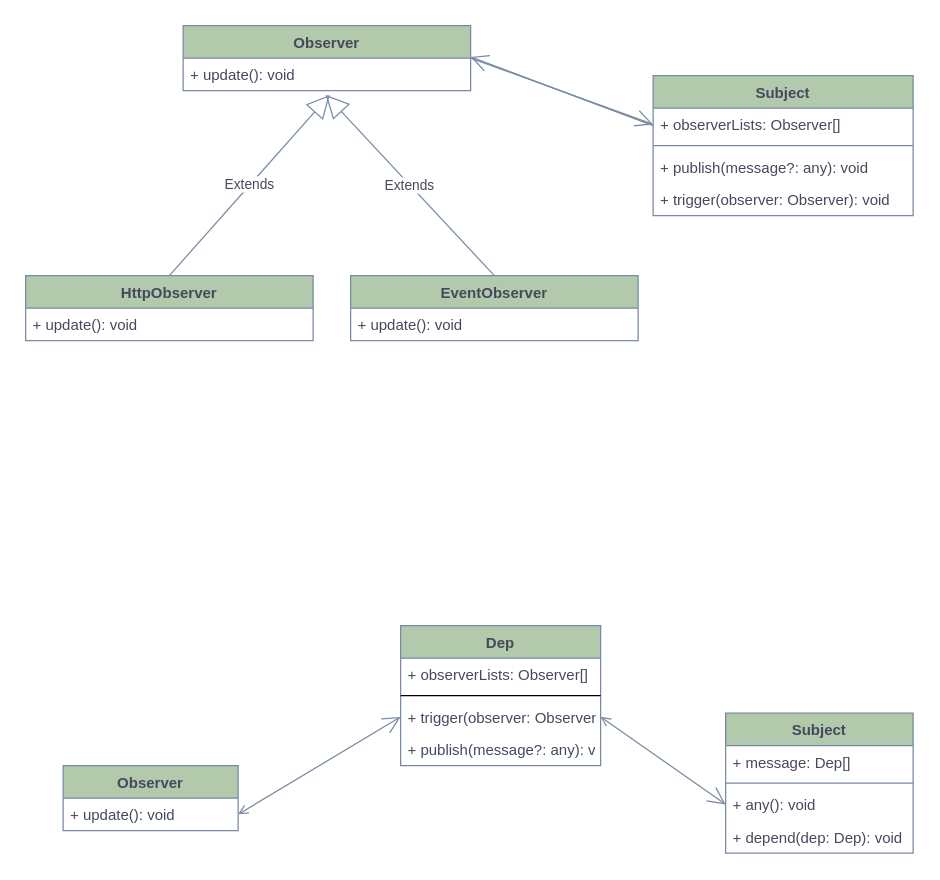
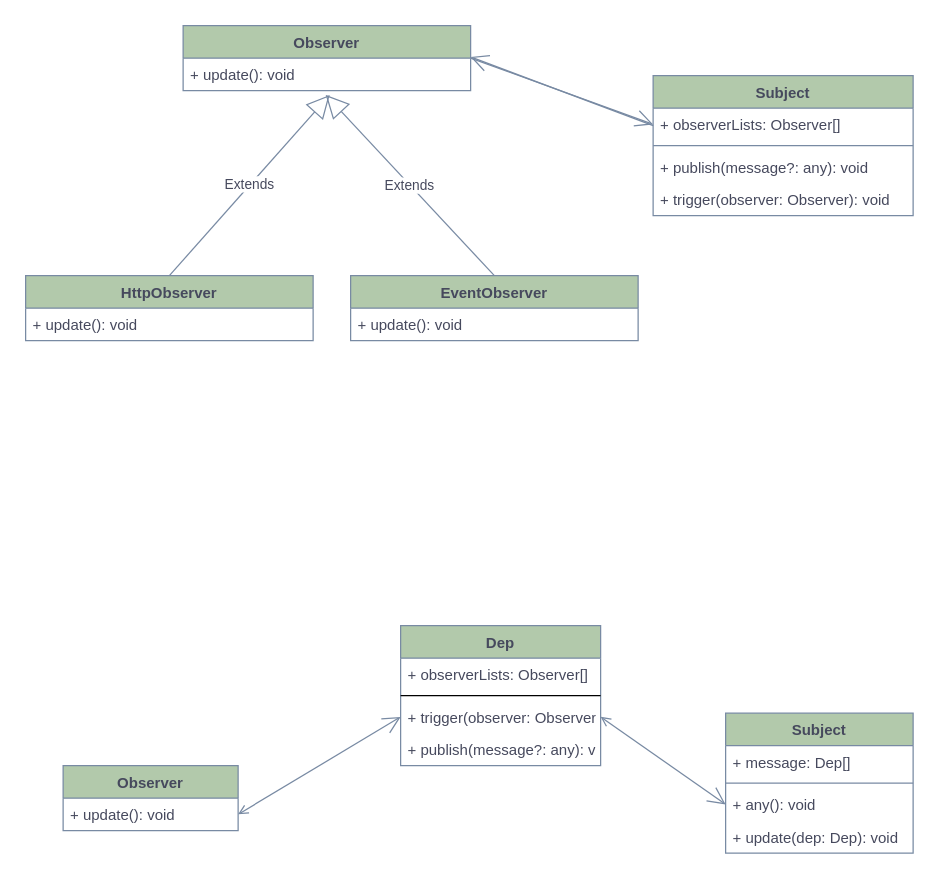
  <mxCell id="0" />
  <mxCell id="1" parent="0" />
  <mxCell id="2" value="Observer" style="swimlane;fontStyle=1;align=center;verticalAlign=top;childLayout=stackLayout;horizontal=1;startSize=26;horizontalStack=0;resizeParent=1;resizeParentMax=0;resizeLast=0;collapsible=1;marginBottom=0;fillColor=#B2C9AB;strokeColor=#788AA3;fontColor=#46495D;" parent="1" vertex="1"><mxGeometry x="146" y="20" width="230" height="52" as="geometry" /></mxCell>
  <mxCell id="3" value="+ update(): void" style="text;strokeColor=none;fillColor=none;align=left;verticalAlign=top;spacingLeft=4;spacingRight=4;overflow=hidden;rotatable=0;points=[[0,0.5],[1,0.5]];portConstraint=eastwest;fontColor=#46495D;" parent="2" vertex="1"><mxGeometry y="26" width="230" height="26" as="geometry" /></mxCell>
  <mxCell id="4" value="Subject" style="swimlane;fontStyle=1;align=center;verticalAlign=top;childLayout=stackLayout;horizontal=1;startSize=26;horizontalStack=0;resizeParent=1;resizeParentMax=0;resizeLast=0;collapsible=1;marginBottom=0;fillColor=#B2C9AB;strokeColor=#788AA3;fontColor=#46495D;" parent="1" vertex="1"><mxGeometry x="522" y="60" width="208" height="112" as="geometry"><mxRectangle x="430" y="150" width="80" height="26" as="alternateBounds" /></mxGeometry></mxCell>
  <mxCell id="5" value="+ observerLists: Observer[]" style="text;strokeColor=none;fillColor=none;align=left;verticalAlign=top;spacingLeft=4;spacingRight=4;overflow=hidden;rotatable=0;points=[[0,0.5],[1,0.5]];portConstraint=eastwest;fontColor=#46495D;" parent="4" vertex="1"><mxGeometry y="26" width="208" height="26" as="geometry" /></mxCell>
  <mxCell id="6" value="" style="line;strokeWidth=1;fillColor=none;align=left;verticalAlign=middle;spacingTop=-1;spacingLeft=3;spacingRight=3;rotatable=0;labelPosition=right;points=[];portConstraint=eastwest;strokeColor=#788AA3;fontColor=#46495D;" parent="4" vertex="1"><mxGeometry y="52" width="208" height="8" as="geometry" /></mxCell>
  <mxCell id="7" value="+ publish(message?: any): void" style="text;strokeColor=none;fillColor=none;align=left;verticalAlign=top;spacingLeft=4;spacingRight=4;overflow=hidden;rotatable=0;points=[[0,0.5],[1,0.5]];portConstraint=eastwest;fontColor=#46495D;" parent="4" vertex="1"><mxGeometry y="60" width="208" height="26" as="geometry" /></mxCell>
  <mxCell id="8" value="+ trigger(observer: Observer): void" style="text;strokeColor=none;fillColor=none;align=left;verticalAlign=top;spacingLeft=4;spacingRight=4;overflow=hidden;rotatable=0;points=[[0,0.5],[1,0.5]];portConstraint=eastwest;fontColor=#46495D;" vertex="1" parent="4"><mxGeometry y="86" width="208" height="26" as="geometry" /></mxCell>
  <mxCell id="9" value="" style="endArrow=open;endFill=1;endSize=12;html=1;entryX=0;entryY=0.5;entryDx=0;entryDy=0;exitX=1;exitY=0.5;exitDx=0;exitDy=0;strokeColor=#788AA3;fontColor=#46495D;" parent="1" source="2" target="5" edge="1"><mxGeometry width="160" relative="1" as="geometry"><mxPoint x="302" y="120" as="sourcePoint" /><mxPoint x="452" y="80" as="targetPoint" /></mxGeometry></mxCell>
  <mxCell id="10" value="" style="endArrow=open;endFill=1;endSize=12;html=1;entryX=1;entryY=-0.038;entryDx=0;entryDy=0;entryPerimeter=0;strokeColor=#788AA3;fontColor=#46495D;" parent="1" target="3" edge="1"><mxGeometry width="160" relative="1" as="geometry"><mxPoint x="522" y="100" as="sourcePoint" /><mxPoint x="512" y="190" as="targetPoint" /></mxGeometry></mxCell>
  <mxCell id="11" value="HttpObserver" style="swimlane;fontStyle=1;align=center;verticalAlign=top;childLayout=stackLayout;horizontal=1;startSize=26;horizontalStack=0;resizeParent=1;resizeParentMax=0;resizeLast=0;collapsible=1;marginBottom=0;fillColor=#B2C9AB;strokeColor=#788AA3;fontColor=#46495D;" vertex="1" parent="1"><mxGeometry x="20" y="220" width="230" height="52" as="geometry" /></mxCell>
  <mxCell id="12" value="+ update(): void" style="text;strokeColor=none;fillColor=none;align=left;verticalAlign=top;spacingLeft=4;spacingRight=4;overflow=hidden;rotatable=0;points=[[0,0.5],[1,0.5]];portConstraint=eastwest;fontColor=#46495D;" vertex="1" parent="11"><mxGeometry y="26" width="230" height="26" as="geometry" /></mxCell>
  <mxCell id="13" value="EventObserver" style="swimlane;fontStyle=1;align=center;verticalAlign=top;childLayout=stackLayout;horizontal=1;startSize=26;horizontalStack=0;resizeParent=1;resizeParentMax=0;resizeLast=0;collapsible=1;marginBottom=0;fillColor=#B2C9AB;strokeColor=#788AA3;fontColor=#46495D;" vertex="1" parent="1"><mxGeometry x="280" y="220" width="230" height="52" as="geometry" /></mxCell>
  <mxCell id="14" value="+ update(): void" style="text;strokeColor=none;fillColor=none;align=left;verticalAlign=top;spacingLeft=4;spacingRight=4;overflow=hidden;rotatable=0;points=[[0,0.5],[1,0.5]];portConstraint=eastwest;fontColor=#46495D;" vertex="1" parent="13"><mxGeometry y="26" width="230" height="26" as="geometry" /></mxCell>
  <mxCell id="15" value="Extends" style="endArrow=block;endSize=16;endFill=0;html=1;exitX=0.5;exitY=0;exitDx=0;exitDy=0;entryX=0.51;entryY=1.131;entryDx=0;entryDy=0;entryPerimeter=0;strokeColor=#788AA3;fontColor=#46495D;" edge="1" parent="1" source="11" target="3"><mxGeometry width="160" relative="1" as="geometry"><mxPoint x="40" y="320" as="sourcePoint" /><mxPoint x="258" y="110" as="targetPoint" /></mxGeometry></mxCell>
  <mxCell id="16" value="Extends" style="endArrow=block;endSize=16;endFill=0;html=1;exitX=0.5;exitY=0;exitDx=0;exitDy=0;entryX=0.496;entryY=1.131;entryDx=0;entryDy=0;entryPerimeter=0;strokeColor=#788AA3;fontColor=#46495D;" edge="1" parent="1" source="13" target="3"><mxGeometry width="160" relative="1" as="geometry"><mxPoint x="95" y="210" as="sourcePoint" /><mxPoint x="262" y="110" as="targetPoint" /></mxGeometry></mxCell>
  <mxCell id="17" value="Observer" style="swimlane;fontStyle=1;align=center;verticalAlign=top;childLayout=stackLayout;horizontal=1;startSize=26;horizontalStack=0;resizeParent=1;resizeParentMax=0;resizeLast=0;collapsible=1;marginBottom=0;fillColor=#B2C9AB;strokeColor=#788AA3;fontColor=#46495D;" vertex="1" parent="1"><mxGeometry x="50" y="612" width="140" height="52" as="geometry" /></mxCell>
  <mxCell id="18" value="+ update(): void" style="text;strokeColor=none;fillColor=none;align=left;verticalAlign=top;spacingLeft=4;spacingRight=4;overflow=hidden;rotatable=0;points=[[0,0.5],[1,0.5]];portConstraint=eastwest;fontColor=#46495D;" vertex="1" parent="17"><mxGeometry y="26" width="140" height="26" as="geometry" /></mxCell>
  <mxCell id="19" value="Subject" style="swimlane;fontStyle=1;align=center;verticalAlign=top;childLayout=stackLayout;horizontal=1;startSize=26;horizontalStack=0;resizeParent=1;resizeParentMax=0;resizeLast=0;collapsible=1;marginBottom=0;fillColor=#B2C9AB;strokeColor=#788AA3;fontColor=#46495D;" vertex="1" parent="1"><mxGeometry x="580" y="570" width="150" height="112" as="geometry"><mxRectangle x="430" y="150" width="80" height="26" as="alternateBounds" /></mxGeometry></mxCell>
  <mxCell id="20" value="+ message: Dep[]" style="text;strokeColor=none;fillColor=none;align=left;verticalAlign=top;spacingLeft=4;spacingRight=4;overflow=hidden;rotatable=0;points=[[0,0.5],[1,0.5]];portConstraint=eastwest;fontColor=#46495D;" vertex="1" parent="19"><mxGeometry y="26" width="150" height="26" as="geometry" /></mxCell>
  <mxCell id="21" value="" style="line;strokeWidth=1;fillColor=none;align=left;verticalAlign=middle;spacingTop=-1;spacingLeft=3;spacingRight=3;rotatable=0;labelPosition=right;points=[];portConstraint=eastwest;strokeColor=#788AA3;fontColor=#46495D;" vertex="1" parent="19"><mxGeometry y="52" width="150" height="8" as="geometry" /></mxCell>
  <mxCell id="22" value="+ any(): void" style="text;strokeColor=none;fillColor=none;align=left;verticalAlign=top;spacingLeft=4;spacingRight=4;overflow=hidden;rotatable=0;points=[[0,0.5],[1,0.5]];portConstraint=eastwest;fontColor=#46495D;" vertex="1" parent="19"><mxGeometry y="60" width="150" height="26" as="geometry" /></mxCell>
- <mxCell id="23" value="+ depend(dep: Dep): void" style="text;strokeColor=none;fillColor=none;align=left;verticalAlign=top;spacingLeft=4;spacingRight=4;overflow=hidden;rotatable=0;points=[[0,0.5],[1,0.5]];portConstraint=eastwest;fontColor=#46495D;" vertex="1" parent="19"><mxGeometry y="86" width="150" height="26" as="geometry" /></mxCell>
+ <mxCell id="23" value="+ update(dep: Dep): void" style="text;strokeColor=none;fillColor=none;align=left;verticalAlign=top;spacingLeft=4;spacingRight=4;overflow=hidden;rotatable=0;points=[[0,0.5],[1,0.5]];portConstraint=eastwest;fontColor=#46495D;" vertex="1" parent="19"><mxGeometry y="86" width="150" height="26" as="geometry" /></mxCell>
  <mxCell id="24" value="Dep" style="swimlane;fontStyle=1;align=center;verticalAlign=top;childLayout=stackLayout;horizontal=1;startSize=26;horizontalStack=0;resizeParent=1;resizeParentMax=0;resizeLast=0;collapsible=1;marginBottom=0;strokeColor=#788AA3;fillColor=#B2C9AB;fontColor=#46495D;" vertex="1" parent="1"><mxGeometry x="320" y="500" width="160" height="112" as="geometry" /></mxCell>
  <mxCell id="25" value="+ observerLists: Observer[]" style="text;strokeColor=none;fillColor=none;align=left;verticalAlign=top;spacingLeft=4;spacingRight=4;overflow=hidden;rotatable=0;points=[[0,0.5],[1,0.5]];portConstraint=eastwest;fontColor=#46495D;" vertex="1" parent="24"><mxGeometry y="26" width="160" height="26" as="geometry" /></mxCell>
  <mxCell id="26" value="" style="line;strokeWidth=1;fillColor=none;align=left;verticalAlign=middle;spacingTop=-1;spacingLeft=3;spacingRight=3;rotatable=0;labelPosition=right;points=[];portConstraint=eastwest;" vertex="1" parent="24"><mxGeometry y="52" width="160" height="8" as="geometry" /></mxCell>
  <mxCell id="27" value="+ trigger(observer: Observer): void" style="text;strokeColor=none;fillColor=none;align=left;verticalAlign=top;spacingLeft=4;spacingRight=4;overflow=hidden;rotatable=0;points=[[0,0.5],[1,0.5]];portConstraint=eastwest;fontColor=#46495D;" vertex="1" parent="24"><mxGeometry y="60" width="160" height="26" as="geometry" /></mxCell>
  <mxCell id="28" value="+ publish(message?: any): void" style="text;strokeColor=none;fillColor=none;align=left;verticalAlign=top;spacingLeft=4;spacingRight=4;overflow=hidden;rotatable=0;points=[[0,0.5],[1,0.5]];portConstraint=eastwest;fontColor=#46495D;" vertex="1" parent="24"><mxGeometry y="86" width="160" height="26" as="geometry" /></mxCell>
  <mxCell id="29" value="" style="endArrow=open;endFill=1;endSize=12;html=1;strokeColor=#788AA3;fillColor=#B2C9AB;fontColor=#46495D;startArrow=open;startFill=0;exitX=1;exitY=0.5;exitDx=0;exitDy=0;entryX=0;entryY=0.5;entryDx=0;entryDy=0;" edge="1" parent="1" source="27" target="22"><mxGeometry width="160" relative="1" as="geometry"><mxPoint x="420" y="702" as="sourcePoint" /><mxPoint x="580" y="702" as="targetPoint" /></mxGeometry></mxCell>
  <mxCell id="30" value="" style="endArrow=open;endFill=1;endSize=12;html=1;strokeColor=#788AA3;fillColor=#B2C9AB;fontColor=#46495D;startArrow=open;startFill=0;exitX=1;exitY=0.5;exitDx=0;exitDy=0;entryX=0;entryY=0.5;entryDx=0;entryDy=0;" edge="1" parent="1" source="18" target="27"><mxGeometry width="160" relative="1" as="geometry"><mxPoint x="160" y="650" as="sourcePoint" /><mxPoint x="300" y="740" as="targetPoint" /></mxGeometry></mxCell>
